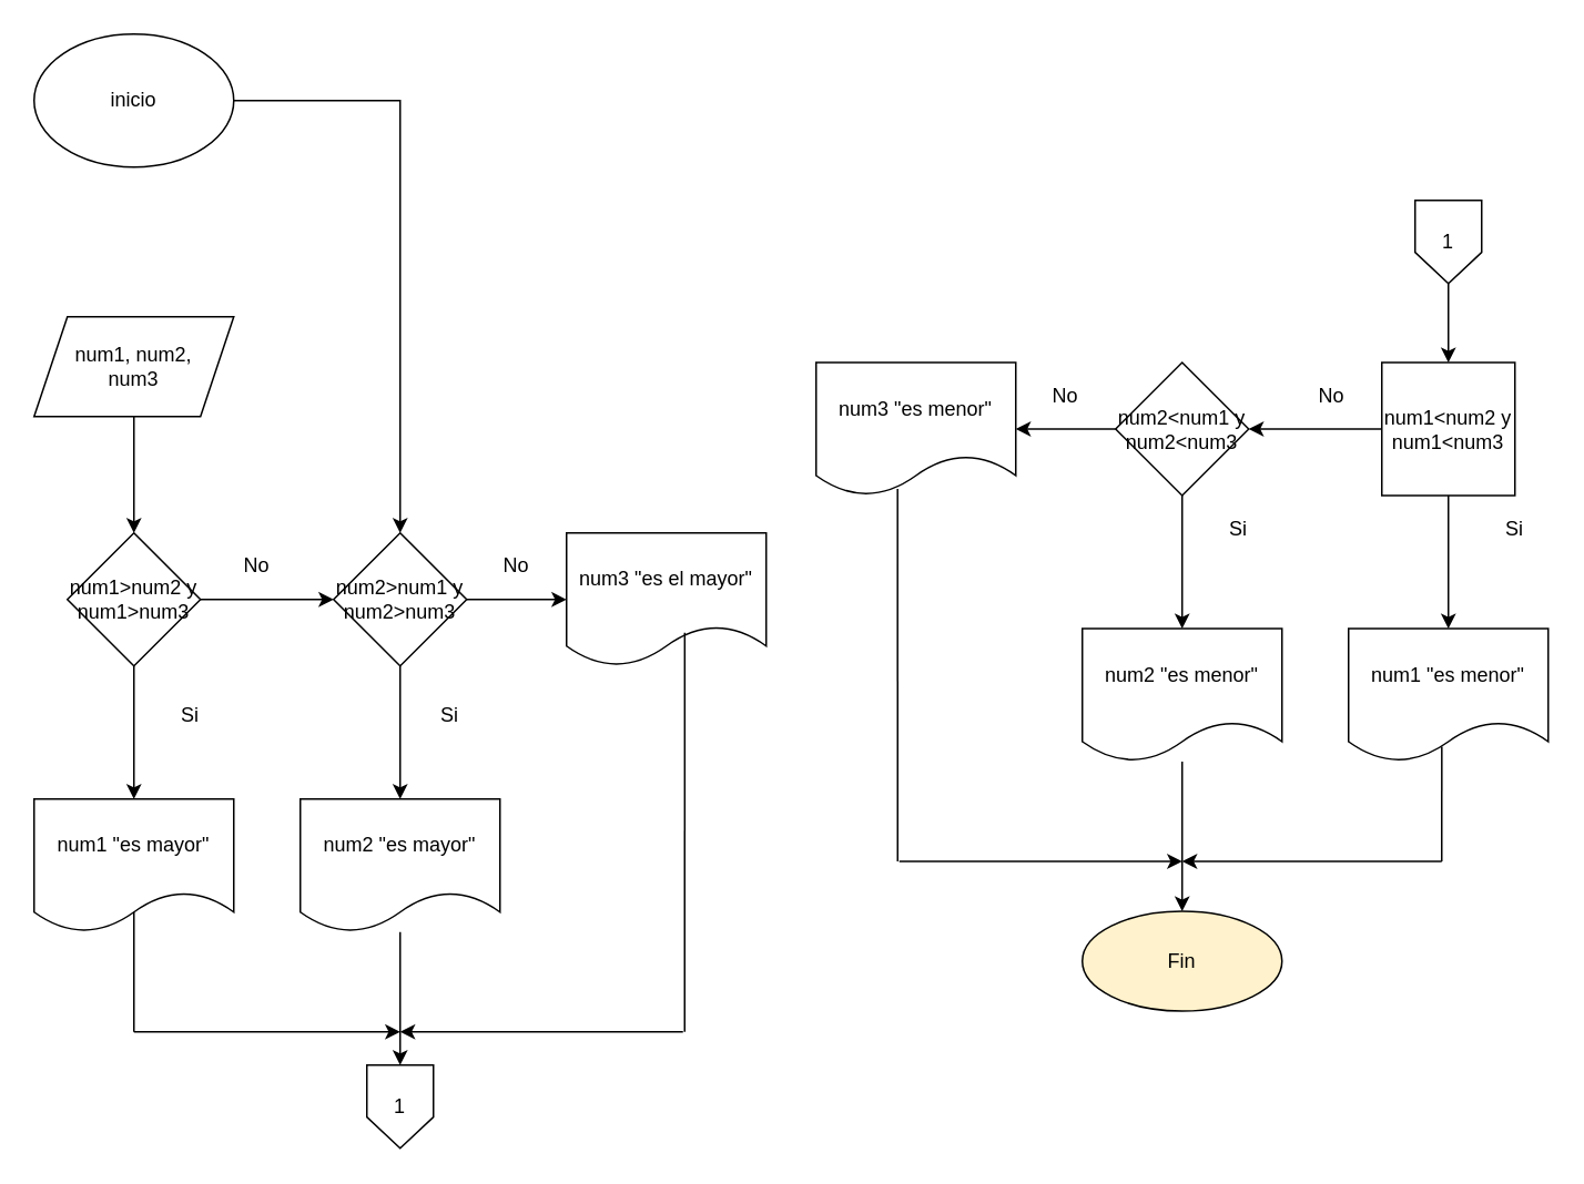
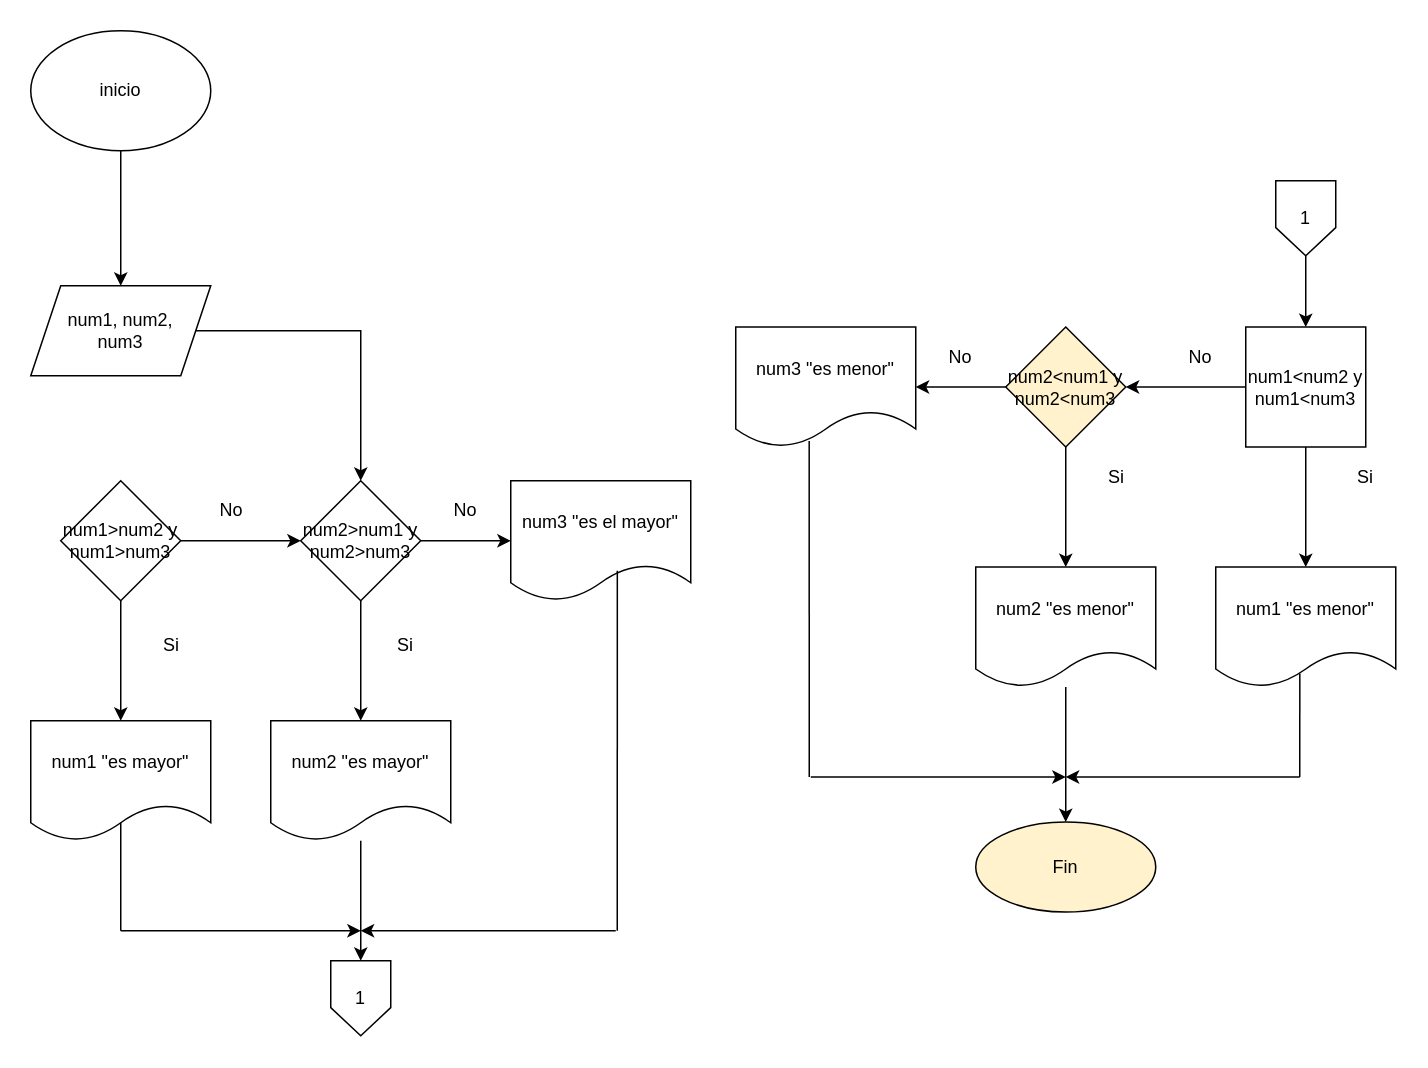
  <mxCell id="0" />
  <mxCell id="1" parent="0" />
- <mxCell id="2" value="" style="edgeStyle=orthogonalEdgeStyle;rounded=0;orthogonalLoop=1;jettySize=auto;html=1;" edge="1" parent="1" source="3" target="12"><mxGeometry relative="1" as="geometry" /></mxCell>
+ <mxCell id="2" value="" style="edgeStyle=orthogonalEdgeStyle;rounded=0;orthogonalLoop=1;jettySize=auto;html=1;" edge="1" parent="1" source="3" target="5"><mxGeometry relative="1" as="geometry" /></mxCell>
  <mxCell id="3" value="inicio" style="ellipse;whiteSpace=wrap;html=1;" vertex="1" parent="1"><mxGeometry x="20" y="20" width="120" height="80" as="geometry" /></mxCell>
- <mxCell id="4" value="" style="edgeStyle=orthogonalEdgeStyle;rounded=0;orthogonalLoop=1;jettySize=auto;html=1;" edge="1" parent="1" source="5" target="8"><mxGeometry relative="1" as="geometry" /></mxCell>
+ <mxCell id="4" value="" style="edgeStyle=orthogonalEdgeStyle;rounded=0;orthogonalLoop=1;jettySize=auto;html=1;" edge="1" parent="1" source="5" target="12"><mxGeometry relative="1" as="geometry" /></mxCell>
  <mxCell id="5" value="num1, num2, &lt;br&gt;num3" style="shape=parallelogram;perimeter=parallelogramPerimeter;whiteSpace=wrap;html=1;fixedSize=1;" vertex="1" parent="1"><mxGeometry x="20" y="190" width="120" height="60" as="geometry" /></mxCell>
  <mxCell id="6" value="" style="edgeStyle=orthogonalEdgeStyle;rounded=0;orthogonalLoop=1;jettySize=auto;html=1;" edge="1" parent="1" source="8" target="9"><mxGeometry relative="1" as="geometry" /></mxCell>
  <mxCell id="7" value="" style="edgeStyle=orthogonalEdgeStyle;rounded=0;orthogonalLoop=1;jettySize=auto;html=1;" edge="1" parent="1" source="8" target="12"><mxGeometry relative="1" as="geometry" /></mxCell>
  <mxCell id="8" value="num1&amp;gt;num2 y num1&amp;gt;num3" style="rhombus;whiteSpace=wrap;html=1;" vertex="1" parent="1"><mxGeometry x="40" y="320" width="80" height="80" as="geometry" /></mxCell>
  <mxCell id="9" value="num1 &quot;es mayor&quot;" style="shape=document;whiteSpace=wrap;html=1;boundedLbl=1;" vertex="1" parent="1"><mxGeometry x="20" y="480" width="120" height="80" as="geometry" /></mxCell>
  <mxCell id="10" value="" style="edgeStyle=orthogonalEdgeStyle;rounded=0;orthogonalLoop=1;jettySize=auto;html=1;" edge="1" parent="1" source="12" target="14"><mxGeometry relative="1" as="geometry" /></mxCell>
  <mxCell id="11" value="" style="edgeStyle=orthogonalEdgeStyle;rounded=0;orthogonalLoop=1;jettySize=auto;html=1;" edge="1" parent="1" source="12" target="15"><mxGeometry relative="1" as="geometry" /></mxCell>
  <mxCell id="12" value="num2&amp;gt;num1 y num2&amp;gt;num3" style="rhombus;whiteSpace=wrap;html=1;" vertex="1" parent="1"><mxGeometry x="200" y="320" width="80" height="80" as="geometry" /></mxCell>
  <mxCell id="13" value="" style="edgeStyle=orthogonalEdgeStyle;rounded=0;orthogonalLoop=1;jettySize=auto;html=1;" edge="1" parent="1" source="14"><mxGeometry relative="1" as="geometry"><mxPoint x="240" y="640" as="targetPoint" /></mxGeometry></mxCell>
  <mxCell id="14" value="num2 &quot;es mayor&quot;" style="shape=document;whiteSpace=wrap;html=1;boundedLbl=1;" vertex="1" parent="1"><mxGeometry x="180" y="480" width="120" height="80" as="geometry" /></mxCell>
  <mxCell id="15" value="num3 &quot;es el mayor&quot;" style="shape=document;whiteSpace=wrap;html=1;boundedLbl=1;" vertex="1" parent="1"><mxGeometry x="340" y="320" width="120" height="80" as="geometry" /></mxCell>
  <mxCell id="16" value="" style="endArrow=none;html=1;entryX=0.5;entryY=0.85;entryDx=0;entryDy=0;entryPerimeter=0;" edge="1" parent="1" target="9"><mxGeometry width="50" height="50" relative="1" as="geometry"><mxPoint x="80" y="620" as="sourcePoint" /><mxPoint x="60" y="580" as="targetPoint" /></mxGeometry></mxCell>
  <mxCell id="17" value="" style="endArrow=classic;html=1;" edge="1" parent="1"><mxGeometry width="50" height="50" relative="1" as="geometry"><mxPoint x="80" y="620" as="sourcePoint" /><mxPoint x="240" y="620" as="targetPoint" /></mxGeometry></mxCell>
  <mxCell id="18" value="" style="endArrow=none;html=1;entryX=0.592;entryY=0.75;entryDx=0;entryDy=0;entryPerimeter=0;" edge="1" parent="1" target="15"><mxGeometry width="50" height="50" relative="1" as="geometry"><mxPoint x="411" y="620" as="sourcePoint" /><mxPoint x="410" y="440" as="targetPoint" /></mxGeometry></mxCell>
  <mxCell id="19" value="" style="endArrow=classic;html=1;" edge="1" parent="1"><mxGeometry width="50" height="50" relative="1" as="geometry"><mxPoint x="410" y="620" as="sourcePoint" /><mxPoint x="240" y="620" as="targetPoint" /></mxGeometry></mxCell>
  <mxCell id="20" value="No" style="text;html=1;strokeColor=none;fillColor=none;align=center;verticalAlign=middle;whiteSpace=wrap;rounded=0;" vertex="1" parent="1"><mxGeometry x="134" y="330" width="40" height="20" as="geometry" /></mxCell>
  <mxCell id="21" value="No" style="text;html=1;strokeColor=none;fillColor=none;align=center;verticalAlign=middle;whiteSpace=wrap;rounded=0;" vertex="1" parent="1"><mxGeometry x="290" y="330" width="40" height="20" as="geometry" /></mxCell>
  <mxCell id="22" value="Si" style="text;html=1;strokeColor=none;fillColor=none;align=center;verticalAlign=middle;whiteSpace=wrap;rounded=0;" vertex="1" parent="1"><mxGeometry x="250" y="420" width="40" height="20" as="geometry" /></mxCell>
  <mxCell id="23" value="Si" style="text;html=1;strokeColor=none;fillColor=none;align=center;verticalAlign=middle;whiteSpace=wrap;rounded=0;" vertex="1" parent="1"><mxGeometry x="94" y="420" width="40" height="20" as="geometry" /></mxCell>
  <mxCell id="24" value="" style="edgeStyle=orthogonalEdgeStyle;rounded=0;orthogonalLoop=1;jettySize=auto;html=1;" edge="1" parent="1" source="26" target="29"><mxGeometry relative="1" as="geometry" /></mxCell>
  <mxCell id="25" value="" style="edgeStyle=orthogonalEdgeStyle;rounded=0;orthogonalLoop=1;jettySize=auto;html=1;" edge="1" parent="1" source="26" target="31"><mxGeometry relative="1" as="geometry" /></mxCell>
  <mxCell id="26" value="num1&amp;lt;num2 y num1&amp;lt;num3" style="whiteSpace=wrap;html=1;rounded=0;" vertex="1" parent="1"><mxGeometry x="830" y="217.5" width="80" height="80" as="geometry" /></mxCell>
  <mxCell id="27" value="" style="edgeStyle=orthogonalEdgeStyle;rounded=0;orthogonalLoop=1;jettySize=auto;html=1;" edge="1" parent="1" source="29" target="30"><mxGeometry relative="1" as="geometry" /></mxCell>
  <mxCell id="28" value="" style="edgeStyle=orthogonalEdgeStyle;rounded=0;orthogonalLoop=1;jettySize=auto;html=1;" edge="1" parent="1" source="29" target="33"><mxGeometry relative="1" as="geometry" /></mxCell>
- <mxCell id="29" value="num2&amp;lt;num1 y num2&amp;lt;num3" style="rhombus;whiteSpace=wrap;html=1;" vertex="1" parent="1"><mxGeometry x="670" y="217.5" width="80" height="80" as="geometry" /></mxCell>
+ <mxCell id="29" value="num2&amp;lt;num1 y num2&amp;lt;num3" style="rhombus;whiteSpace=wrap;html=1;fillColor=#fff2cc;" vertex="1" parent="1"><mxGeometry x="670" y="217.5" width="80" height="80" as="geometry" /></mxCell>
  <mxCell id="30" value="num3 &quot;es menor&quot;" style="shape=document;whiteSpace=wrap;html=1;boundedLbl=1;" vertex="1" parent="1"><mxGeometry x="490" y="217.5" width="120" height="80" as="geometry" /></mxCell>
  <mxCell id="31" value="num1 &quot;es menor&quot;" style="shape=document;whiteSpace=wrap;html=1;boundedLbl=1;" vertex="1" parent="1"><mxGeometry x="810" y="377.5" width="120" height="80" as="geometry" /></mxCell>
  <mxCell id="32" value="" style="edgeStyle=orthogonalEdgeStyle;rounded=0;orthogonalLoop=1;jettySize=auto;html=1;" edge="1" parent="1" source="33" target="38"><mxGeometry relative="1" as="geometry" /></mxCell>
  <mxCell id="33" value="num2 &quot;es menor&quot;" style="shape=document;whiteSpace=wrap;html=1;boundedLbl=1;" vertex="1" parent="1"><mxGeometry x="650" y="377.5" width="120" height="80" as="geometry" /></mxCell>
  <mxCell id="34" value="Si" style="text;html=1;strokeColor=none;fillColor=none;align=center;verticalAlign=middle;whiteSpace=wrap;rounded=0;" vertex="1" parent="1"><mxGeometry x="890" y="307.5" width="40" height="20" as="geometry" /></mxCell>
  <mxCell id="35" value="Si" style="text;html=1;strokeColor=none;fillColor=none;align=center;verticalAlign=middle;whiteSpace=wrap;rounded=0;" vertex="1" parent="1"><mxGeometry x="724" y="307.5" width="40" height="20" as="geometry" /></mxCell>
  <mxCell id="36" value="No" style="text;html=1;strokeColor=none;fillColor=none;align=center;verticalAlign=middle;whiteSpace=wrap;rounded=0;" vertex="1" parent="1"><mxGeometry x="780" y="227.5" width="40" height="20" as="geometry" /></mxCell>
  <mxCell id="37" value="No" style="text;html=1;strokeColor=none;fillColor=none;align=center;verticalAlign=middle;whiteSpace=wrap;rounded=0;" vertex="1" parent="1"><mxGeometry x="620" y="227.5" width="40" height="20" as="geometry" /></mxCell>
  <mxCell id="38" value="Fin" style="ellipse;whiteSpace=wrap;html=1;fillColor=#fff2cc;" vertex="1" parent="1"><mxGeometry x="650" y="547.5" width="120" height="60" as="geometry" /></mxCell>
  <mxCell id="39" value="" style="endArrow=none;html=1;exitX=0.408;exitY=0.95;exitDx=0;exitDy=0;exitPerimeter=0;" edge="1" parent="1" source="30"><mxGeometry width="50" height="50" relative="1" as="geometry"><mxPoint x="520" y="377.5" as="sourcePoint" /><mxPoint x="539" y="517.5" as="targetPoint" /></mxGeometry></mxCell>
  <mxCell id="40" value="" style="endArrow=classic;html=1;" edge="1" parent="1"><mxGeometry width="50" height="50" relative="1" as="geometry"><mxPoint x="540" y="517.5" as="sourcePoint" /><mxPoint x="710" y="517.5" as="targetPoint" /></mxGeometry></mxCell>
  <mxCell id="41" value="" style="endArrow=none;html=1;entryX=0.467;entryY=0.888;entryDx=0;entryDy=0;entryPerimeter=0;" edge="1" parent="1" target="31"><mxGeometry width="50" height="50" relative="1" as="geometry"><mxPoint x="866" y="517.5" as="sourcePoint" /><mxPoint x="880" y="477.5" as="targetPoint" /></mxGeometry></mxCell>
  <mxCell id="42" value="" style="endArrow=classic;html=1;" edge="1" parent="1"><mxGeometry width="50" height="50" relative="1" as="geometry"><mxPoint x="866" y="517.5" as="sourcePoint" /><mxPoint x="710" y="517.5" as="targetPoint" /></mxGeometry></mxCell>
  <mxCell id="43" value="" style="endArrow=classic;html=1;exitX=0.5;exitY=1;exitDx=0;exitDy=0;entryX=0.5;entryY=0;entryDx=0;entryDy=0;" edge="1" parent="1" source="44" target="26"><mxGeometry width="50" height="50" relative="1" as="geometry"><mxPoint x="710" y="165.5" as="sourcePoint" /><mxPoint x="900" y="272.5" as="targetPoint" /></mxGeometry></mxCell>
  <mxCell id="44" value="1" style="shape=offPageConnector;whiteSpace=wrap;html=1;" vertex="1" parent="1"><mxGeometry x="850" y="120" width="40" height="50" as="geometry" /></mxCell>
  <mxCell id="45" value="1" style="shape=offPageConnector;whiteSpace=wrap;html=1;" vertex="1" parent="1"><mxGeometry x="220" y="640" width="40" height="50" as="geometry" /></mxCell>
